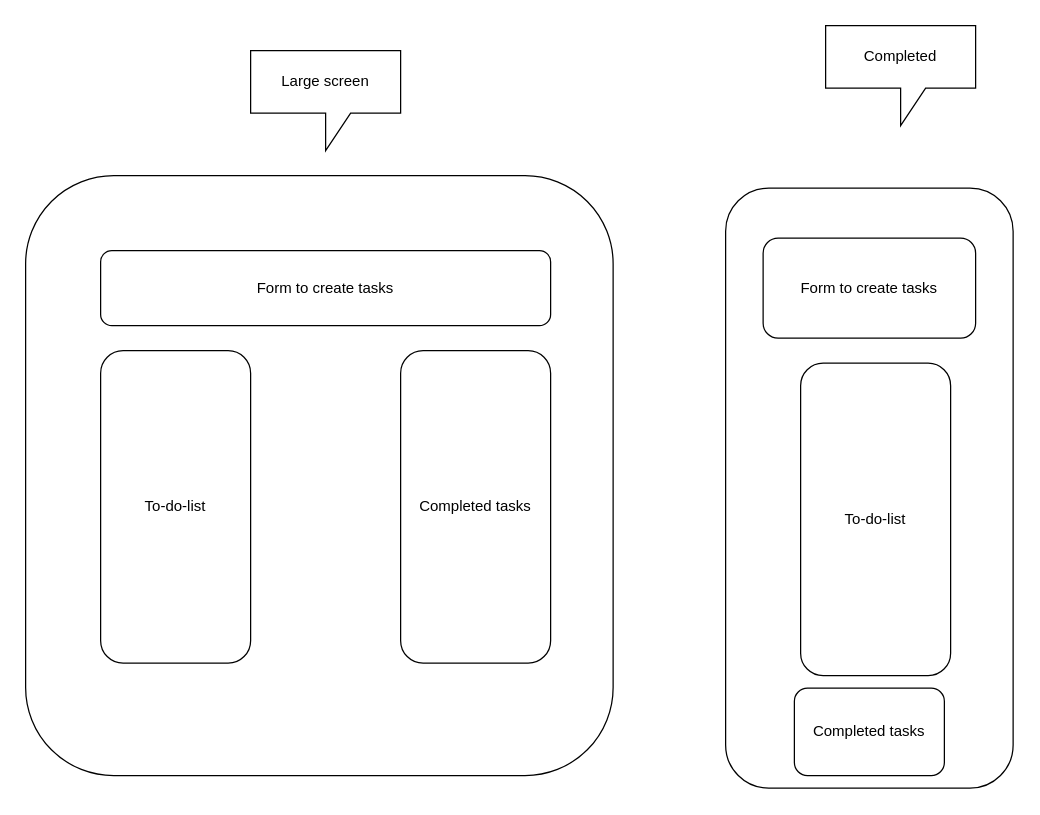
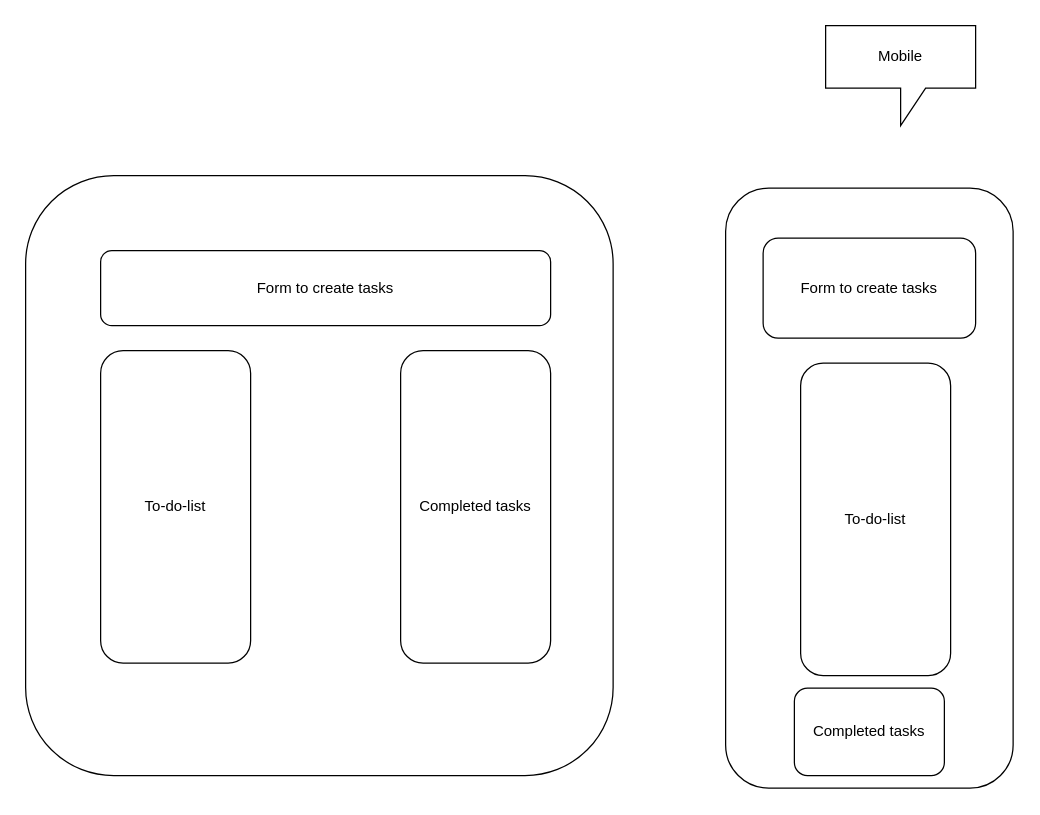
  <mxCell id="0" />
  <mxCell id="1" parent="0" />
  <mxCell id="2" value="" style="rounded=1;whiteSpace=wrap;html=1;" vertex="1" parent="1"><mxGeometry x="20" y="140" width="470" height="480" as="geometry" /></mxCell>
  <mxCell id="3" value="To-do-list" style="rounded=1;whiteSpace=wrap;html=1;" vertex="1" parent="1"><mxGeometry x="80" y="280" width="120" height="250" as="geometry" /></mxCell>
  <mxCell id="4" value="Completed tasks" style="rounded=1;whiteSpace=wrap;html=1;" vertex="1" parent="1"><mxGeometry x="320" y="280" width="120" height="250" as="geometry" /></mxCell>
  <mxCell id="5" value="Form to create tasks" style="rounded=1;whiteSpace=wrap;html=1;" vertex="1" parent="1"><mxGeometry x="80" y="200" width="360" height="60" as="geometry" /></mxCell>
  <mxCell id="6" value="" style="rounded=1;whiteSpace=wrap;html=1;" vertex="1" parent="1"><mxGeometry x="580" y="150" width="230" height="480" as="geometry" /></mxCell>
  <mxCell id="7" value="To-do-list" style="rounded=1;whiteSpace=wrap;html=1;" vertex="1" parent="1"><mxGeometry x="640" y="290" width="120" height="250" as="geometry" /></mxCell>
  <mxCell id="8" value="Completed tasks" style="rounded=1;whiteSpace=wrap;html=1;" vertex="1" parent="1"><mxGeometry x="635" y="550" width="120" height="70" as="geometry" /></mxCell>
  <mxCell id="9" value="Form to create tasks" style="rounded=1;whiteSpace=wrap;html=1;" vertex="1" parent="1"><mxGeometry x="610" y="190" width="170" height="80" as="geometry" /></mxCell>
- <mxCell id="10" value="Large screen" style="shape=callout;whiteSpace=wrap;html=1;perimeter=calloutPerimeter;" vertex="1" parent="1"><mxGeometry x="200" y="40" width="120" height="80" as="geometry" /></mxCell>
- <mxCell id="11" value="Completed" style="shape=callout;whiteSpace=wrap;html=1;perimeter=calloutPerimeter;" vertex="1" parent="1"><mxGeometry x="660" y="20" width="120" height="80" as="geometry" /></mxCell>
+ <mxCell id="11" value="Mobile" style="shape=callout;whiteSpace=wrap;html=1;perimeter=calloutPerimeter;" vertex="1" parent="1"><mxGeometry x="660" y="20" width="120" height="80" as="geometry" /></mxCell>
